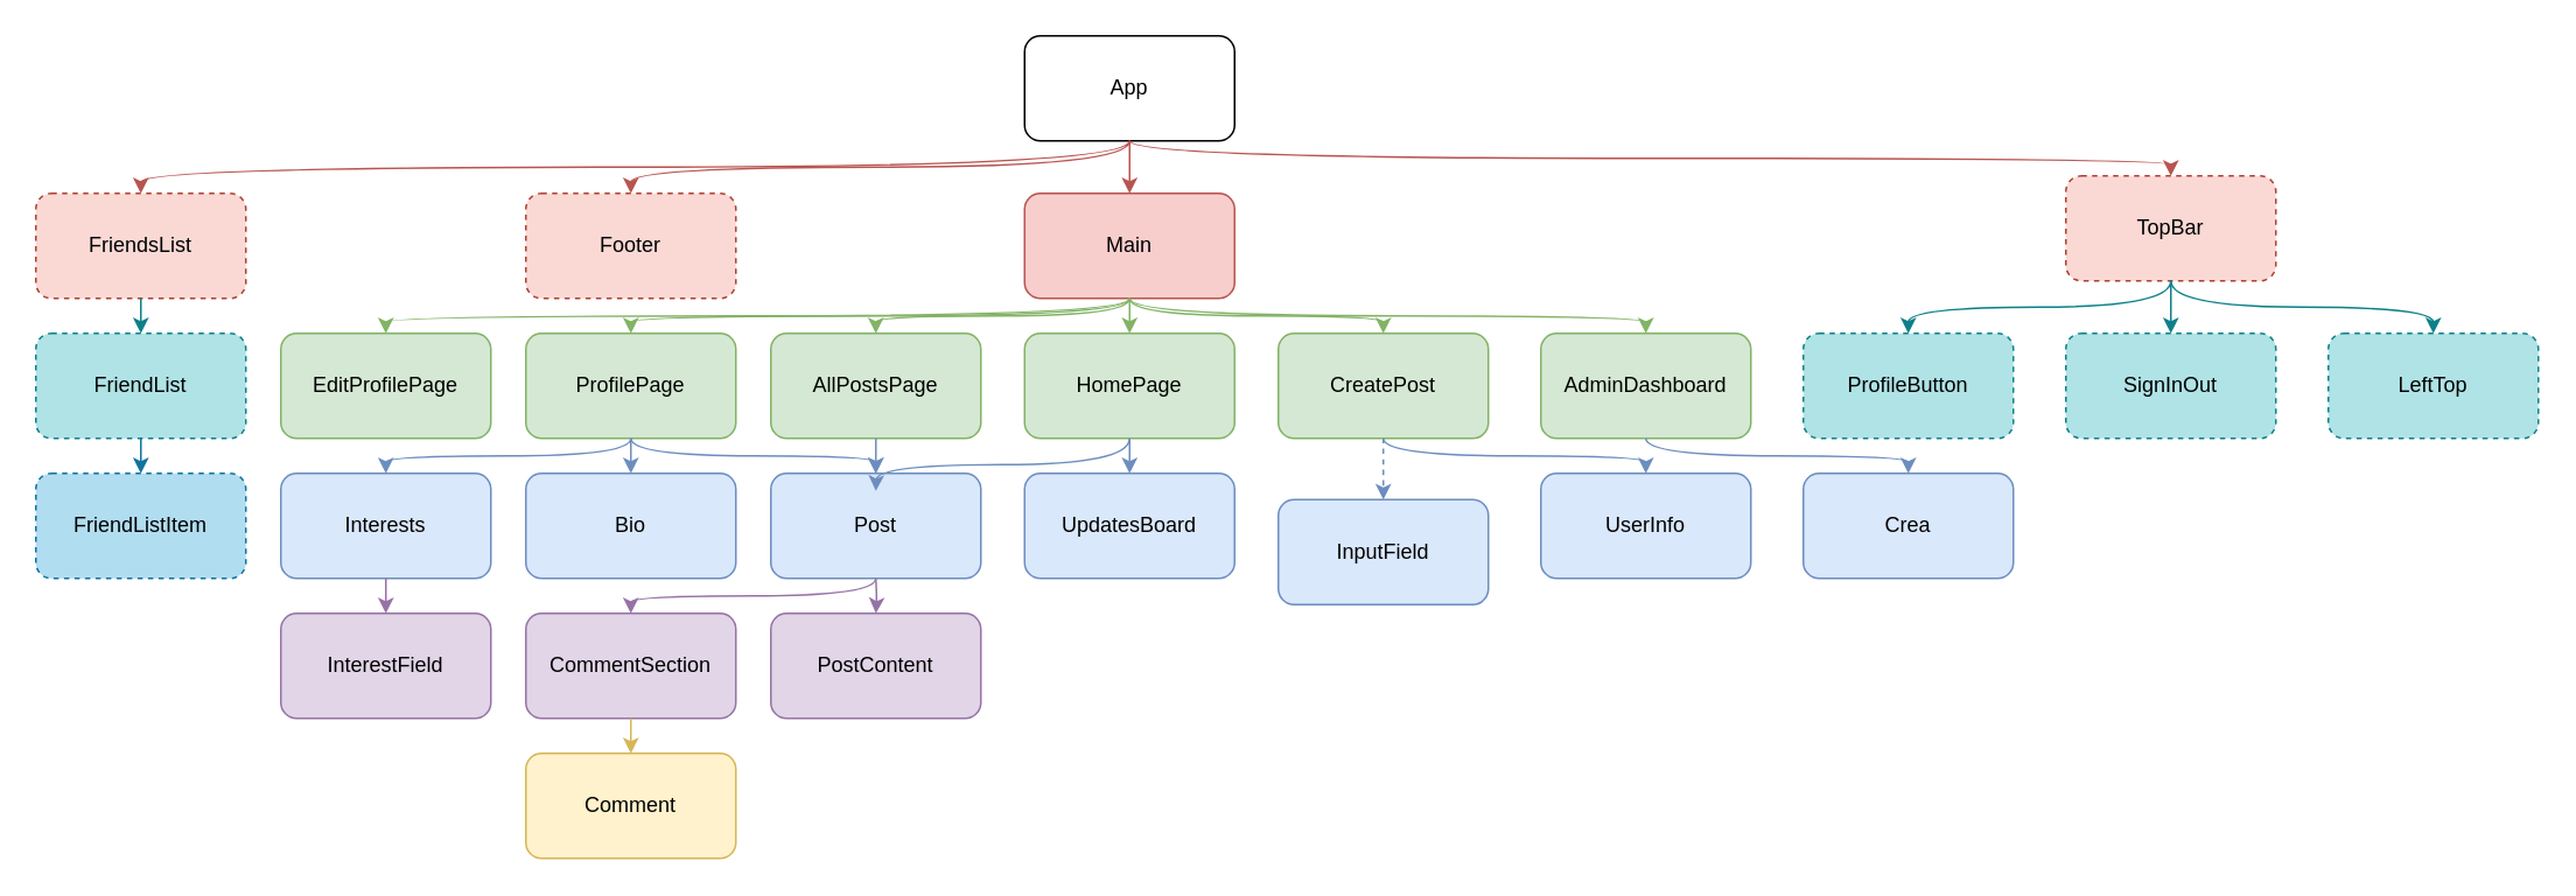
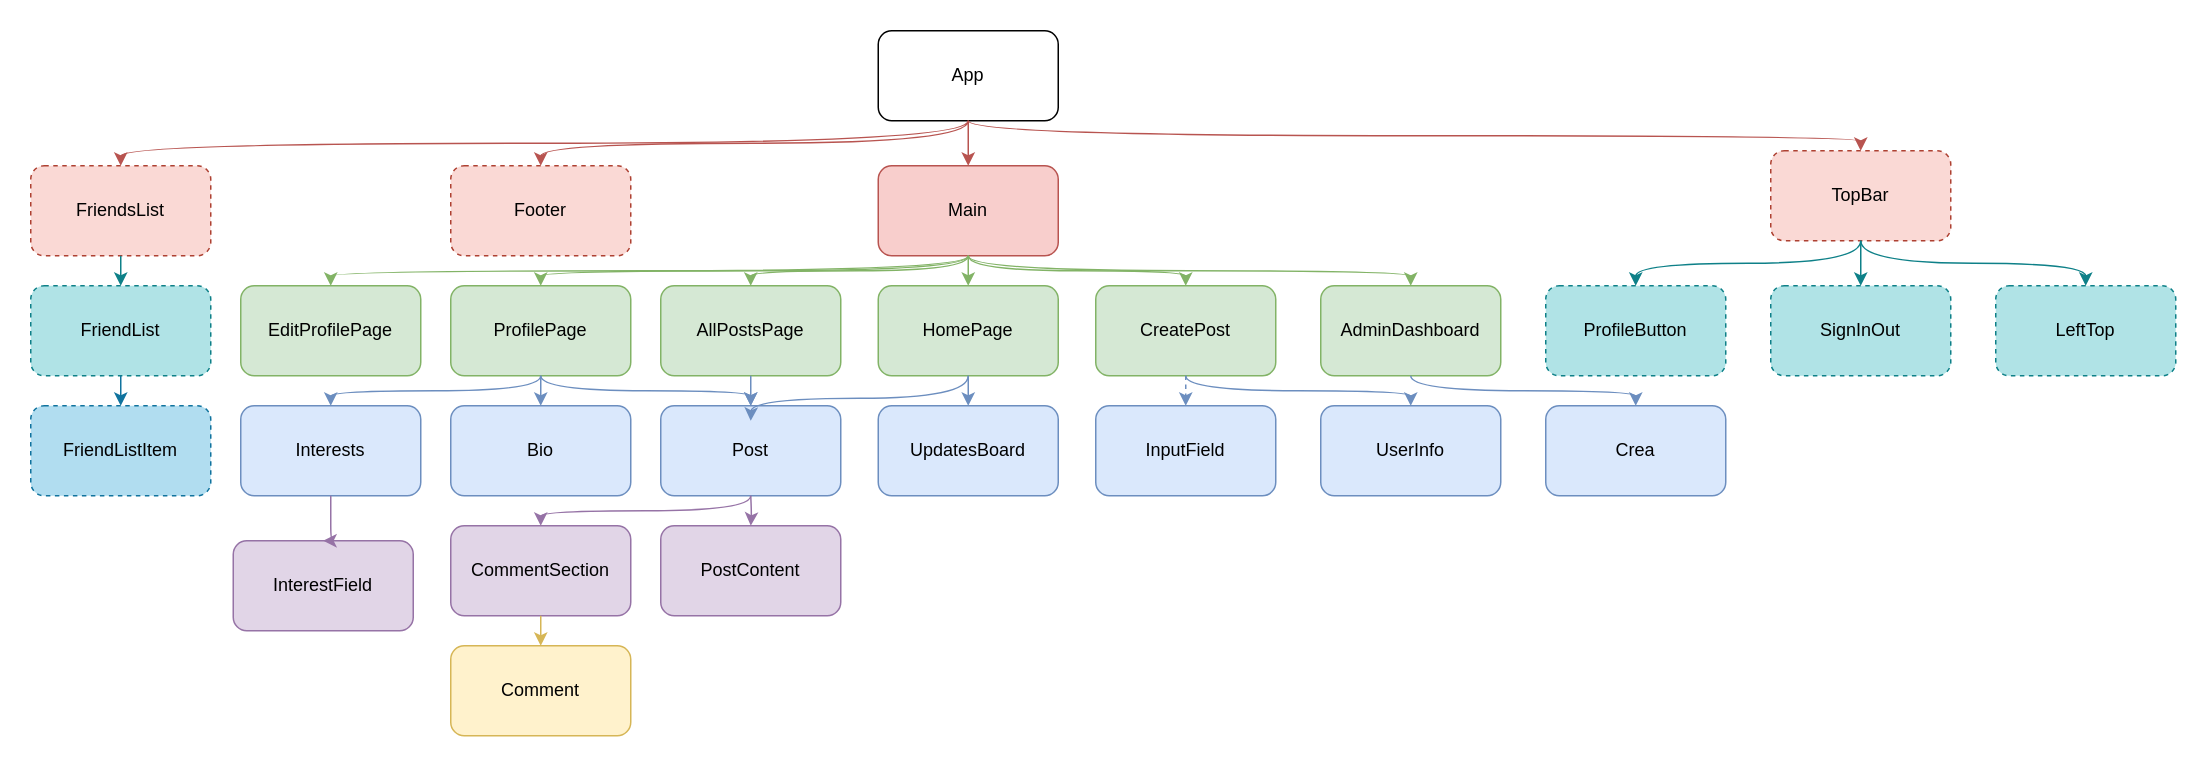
  <mxCell id="0" />
  <mxCell id="1" parent="0" />
  <mxCell id="2" value="App" style="rounded=1;whiteSpace=wrap;html=1;" parent="1" vertex="1"><mxGeometry x="585" y="20" width="120" height="60" as="geometry" /></mxCell>
  <mxCell id="3" value="TopBar" style="rounded=1;whiteSpace=wrap;html=1;fillColor=#fad9d5;strokeColor=#ae4132;dashed=1;" parent="1" vertex="1"><mxGeometry x="1180" y="100" width="120" height="60" as="geometry" /></mxCell>
  <mxCell id="4" value="" style="endArrow=classic;html=1;rounded=0;exitX=0.5;exitY=1;exitDx=0;exitDy=0;entryX=0.5;entryY=0;entryDx=0;entryDy=0;edgeStyle=orthogonalEdgeStyle;curved=1;fillColor=#f8cecc;strokeColor=#b85450;" parent="1" source="2" target="3" edge="1"><mxGeometry width="50" height="50" relative="1" as="geometry"><mxPoint x="620" y="400" as="sourcePoint" /><mxPoint x="670" y="350" as="targetPoint" /></mxGeometry></mxCell>
  <mxCell id="5" value="&lt;div&gt;Main&lt;/div&gt;" style="rounded=1;whiteSpace=wrap;html=1;fillColor=#f8cecc;strokeColor=#b85450;" parent="1" vertex="1"><mxGeometry x="585" y="110" width="120" height="60" as="geometry" /></mxCell>
  <mxCell id="6" value="" style="endArrow=classic;html=1;rounded=0;exitX=0.5;exitY=1;exitDx=0;exitDy=0;entryX=0.5;entryY=0;entryDx=0;entryDy=0;edgeStyle=orthogonalEdgeStyle;curved=1;fillColor=#f8cecc;strokeColor=#b85450;" parent="1" source="2" target="5" edge="1"><mxGeometry width="50" height="50" relative="1" as="geometry"><mxPoint x="655" y="90" as="sourcePoint" /><mxPoint x="850" y="120" as="targetPoint" /></mxGeometry></mxCell>
  <mxCell id="7" value="Footer" style="rounded=1;whiteSpace=wrap;html=1;fillColor=#fad9d5;strokeColor=#ae4132;dashed=1;" parent="1" vertex="1"><mxGeometry x="300" y="110" width="120" height="60" as="geometry" /></mxCell>
  <mxCell id="8" value="" style="endArrow=classic;html=1;rounded=0;exitX=0.5;exitY=1;exitDx=0;exitDy=0;entryX=0.5;entryY=0;entryDx=0;entryDy=0;edgeStyle=orthogonalEdgeStyle;curved=1;fillColor=#f8cecc;strokeColor=#b85450;" parent="1" source="2" target="7" edge="1"><mxGeometry width="50" height="50" relative="1" as="geometry"><mxPoint x="655" y="90" as="sourcePoint" /><mxPoint x="850" y="120" as="targetPoint" /></mxGeometry></mxCell>
  <mxCell id="9" value="HomePage" style="rounded=1;whiteSpace=wrap;html=1;fillColor=#d5e8d4;strokeColor=#82b366;" parent="1" vertex="1"><mxGeometry x="585" y="190" width="120" height="60" as="geometry" /></mxCell>
  <mxCell id="10" value="" style="endArrow=classic;html=1;rounded=0;exitX=0.5;exitY=1;exitDx=0;exitDy=0;entryX=0.5;entryY=0;entryDx=0;entryDy=0;edgeStyle=orthogonalEdgeStyle;curved=1;fillColor=#d5e8d4;strokeColor=#82b366;" parent="1" source="5" target="9" edge="1"><mxGeometry width="50" height="50" relative="1" as="geometry"><mxPoint x="655" y="90" as="sourcePoint" /><mxPoint x="850" y="120" as="targetPoint" /></mxGeometry></mxCell>
  <mxCell id="11" value="CreatePost" style="rounded=1;whiteSpace=wrap;html=1;fillColor=#d5e8d4;strokeColor=#82b366;" parent="1" vertex="1"><mxGeometry x="730" y="190" width="120" height="60" as="geometry" /></mxCell>
  <mxCell id="12" value="" style="endArrow=classic;html=1;rounded=0;exitX=0.5;exitY=1;exitDx=0;exitDy=0;entryX=0.5;entryY=0;entryDx=0;entryDy=0;edgeStyle=orthogonalEdgeStyle;curved=1;fillColor=#d5e8d4;strokeColor=#82b366;" parent="1" source="5" target="11" edge="1"><mxGeometry width="50" height="50" relative="1" as="geometry"><mxPoint x="655" y="180" as="sourcePoint" /><mxPoint x="655" y="210" as="targetPoint" /></mxGeometry></mxCell>
  <mxCell id="13" value="AllPostsPage" style="rounded=1;whiteSpace=wrap;html=1;fillColor=#d5e8d4;strokeColor=#82b366;" parent="1" vertex="1"><mxGeometry x="440" y="190" width="120" height="60" as="geometry" /></mxCell>
  <mxCell id="14" value="" style="endArrow=classic;html=1;rounded=0;exitX=0.5;exitY=1;exitDx=0;exitDy=0;edgeStyle=orthogonalEdgeStyle;curved=1;fillColor=#d5e8d4;strokeColor=#82b366;" parent="1" source="5" target="13" edge="1"><mxGeometry width="50" height="50" relative="1" as="geometry"><mxPoint x="655" y="180" as="sourcePoint" /><mxPoint x="800" y="210" as="targetPoint" /></mxGeometry></mxCell>
  <mxCell id="15" value="Post" style="rounded=1;whiteSpace=wrap;html=1;fillColor=#dae8fc;strokeColor=#6c8ebf;" parent="1" vertex="1"><mxGeometry x="440" y="270" width="120" height="60" as="geometry" /></mxCell>
  <mxCell id="16" value="" style="endArrow=classic;html=1;rounded=0;exitX=0.5;exitY=1;exitDx=0;exitDy=0;edgeStyle=orthogonalEdgeStyle;curved=1;fillColor=#dae8fc;strokeColor=#6c8ebf;entryX=0.5;entryY=0;entryDx=0;entryDy=0;" parent="1" source="13" target="15" edge="1"><mxGeometry width="50" height="50" relative="1" as="geometry"><mxPoint x="655" y="170" as="sourcePoint" /><mxPoint x="510" y="200" as="targetPoint" /></mxGeometry></mxCell>
- <mxCell id="17" value="InputField" style="rounded=1;whiteSpace=wrap;html=1;fillColor=#dae8fc;strokeColor=#6c8ebf;" parent="1" vertex="1"><mxGeometry x="730" y="285" width="120" height="60" as="geometry" /></mxCell>
+ <mxCell id="17" value="InputField" style="rounded=1;whiteSpace=wrap;html=1;fillColor=#dae8fc;strokeColor=#6c8ebf;" parent="1" vertex="1"><mxGeometry x="730" y="270" width="120" height="60" as="geometry" /></mxCell>
  <mxCell id="18" value="" style="endArrow=classic;html=1;rounded=0;exitX=0.5;exitY=1;exitDx=0;exitDy=0;edgeStyle=orthogonalEdgeStyle;curved=1;fillColor=#dae8fc;strokeColor=#6c8ebf;entryX=0.5;entryY=0;entryDx=0;entryDy=0;dashed=1;" parent="1" source="11" target="17" edge="1"><mxGeometry width="50" height="50" relative="1" as="geometry"><mxPoint x="510" y="260" as="sourcePoint" /><mxPoint x="510" y="290" as="targetPoint" /></mxGeometry></mxCell>
  <mxCell id="19" value="UserInfo" style="rounded=1;whiteSpace=wrap;html=1;fillColor=#dae8fc;strokeColor=#6c8ebf;" parent="1" vertex="1"><mxGeometry x="880" y="270" width="120" height="60" as="geometry" /></mxCell>
  <mxCell id="20" value="" style="endArrow=classic;html=1;rounded=0;exitX=0.5;exitY=1;exitDx=0;exitDy=0;edgeStyle=orthogonalEdgeStyle;curved=1;fillColor=#dae8fc;strokeColor=#6c8ebf;" parent="1" source="9" edge="1"><mxGeometry width="50" height="50" relative="1" as="geometry"><mxPoint x="510" y="260" as="sourcePoint" /><mxPoint x="500" y="280" as="targetPoint" /></mxGeometry></mxCell>
  <mxCell id="21" value="" style="endArrow=classic;html=1;rounded=0;exitX=0.5;exitY=1;exitDx=0;exitDy=0;edgeStyle=orthogonalEdgeStyle;curved=1;fillColor=#dae8fc;strokeColor=#6c8ebf;entryX=0.5;entryY=0;entryDx=0;entryDy=0;" parent="1" source="11" target="19" edge="1"><mxGeometry width="50" height="50" relative="1" as="geometry"><mxPoint x="800" y="260" as="sourcePoint" /><mxPoint x="800" y="290" as="targetPoint" /></mxGeometry></mxCell>
  <mxCell id="22" value="ProfilePage" style="rounded=1;whiteSpace=wrap;html=1;fillColor=#d5e8d4;strokeColor=#82b366;" parent="1" vertex="1"><mxGeometry x="300" y="190" width="120" height="60" as="geometry" /></mxCell>
  <mxCell id="23" value="" style="endArrow=classic;html=1;rounded=0;exitX=0.5;exitY=1;exitDx=0;exitDy=0;edgeStyle=orthogonalEdgeStyle;curved=1;fillColor=#d5e8d4;strokeColor=#82b366;entryX=0.5;entryY=0;entryDx=0;entryDy=0;" parent="1" source="5" target="22" edge="1"><mxGeometry width="50" height="50" relative="1" as="geometry"><mxPoint x="655" y="180" as="sourcePoint" /><mxPoint x="510" y="210" as="targetPoint" /></mxGeometry></mxCell>
  <mxCell id="24" value="Bio" style="rounded=1;whiteSpace=wrap;html=1;fillColor=#dae8fc;strokeColor=#6c8ebf;" parent="1" vertex="1"><mxGeometry x="300" y="270" width="120" height="60" as="geometry" /></mxCell>
  <mxCell id="25" value="" style="endArrow=classic;html=1;rounded=0;exitX=0.5;exitY=1;exitDx=0;exitDy=0;edgeStyle=orthogonalEdgeStyle;curved=1;fillColor=#dae8fc;strokeColor=#6c8ebf;entryX=0.5;entryY=0;entryDx=0;entryDy=0;" parent="1" source="22" target="24" edge="1"><mxGeometry width="50" height="50" relative="1" as="geometry"><mxPoint x="510" y="260" as="sourcePoint" /><mxPoint x="510" y="290" as="targetPoint" /></mxGeometry></mxCell>
  <mxCell id="26" value="" style="endArrow=classic;html=1;rounded=0;exitX=0.5;exitY=1;exitDx=0;exitDy=0;edgeStyle=orthogonalEdgeStyle;curved=1;fillColor=#dae8fc;strokeColor=#6c8ebf;entryX=0.5;entryY=0;entryDx=0;entryDy=0;" parent="1" source="22" target="15" edge="1"><mxGeometry width="50" height="50" relative="1" as="geometry"><mxPoint x="655" y="260" as="sourcePoint" /><mxPoint x="510" y="290" as="targetPoint" /></mxGeometry></mxCell>
  <mxCell id="27" value="Interests" style="rounded=1;whiteSpace=wrap;html=1;fillColor=#dae8fc;strokeColor=#6c8ebf;" parent="1" vertex="1"><mxGeometry x="160" y="270" width="120" height="60" as="geometry" /></mxCell>
  <mxCell id="28" value="" style="endArrow=classic;html=1;rounded=0;edgeStyle=orthogonalEdgeStyle;curved=1;fillColor=#dae8fc;strokeColor=#6c8ebf;" parent="1" target="27" edge="1"><mxGeometry width="50" height="50" relative="1" as="geometry"><mxPoint x="360" y="250" as="sourcePoint" /><mxPoint x="510" y="290" as="targetPoint" /><Array as="points"><mxPoint x="360" y="260" /><mxPoint y="260" x="220" /></Array></mxGeometry></mxCell>
- <mxCell id="29" value="InterestField" style="rounded=1;whiteSpace=wrap;html=1;fillColor=#e1d5e7;strokeColor=#9673a6;" parent="1" vertex="1"><mxGeometry x="160" y="350" width="120" height="60" as="geometry" /></mxCell>
+ <mxCell id="29" value="InterestField" style="rounded=1;whiteSpace=wrap;html=1;fillColor=#e1d5e7;strokeColor=#9673a6;" parent="1" vertex="1"><mxGeometry x="155" y="360" width="120" height="60" as="geometry" /></mxCell>
  <mxCell id="30" value="" style="endArrow=classic;html=1;rounded=0;edgeStyle=orthogonalEdgeStyle;curved=1;fillColor=#e1d5e7;strokeColor=#9673a6;exitX=0.5;exitY=1;exitDx=0;exitDy=0;entryX=0.5;entryY=0;entryDx=0;entryDy=0;" parent="1" source="27" target="29" edge="1"><mxGeometry width="50" height="50" relative="1" as="geometry"><mxPoint x="370" y="250" as="sourcePoint" /><mxPoint x="230" y="280" as="targetPoint" /><Array as="points"><mxPoint y="340" x="220" /><mxPoint y="340" x="220" /></Array></mxGeometry></mxCell>
  <mxCell id="31" value="EditProfilePage" style="rounded=1;whiteSpace=wrap;html=1;fillColor=#d5e8d4;strokeColor=#82b366;" parent="1" vertex="1"><mxGeometry x="160" y="190" width="120" height="60" as="geometry" /></mxCell>
  <mxCell id="32" value="" style="endArrow=classic;html=1;rounded=0;exitX=0.5;exitY=1;exitDx=0;exitDy=0;entryX=0.5;entryY=0;entryDx=0;entryDy=0;edgeStyle=orthogonalEdgeStyle;curved=1;fillColor=#d5e8d4;strokeColor=#82b366;" parent="1" source="5" target="31" edge="1"><mxGeometry width="50" height="50" relative="1" as="geometry"><mxPoint x="655" y="180" as="sourcePoint" /><mxPoint x="800" y="210" as="targetPoint" /></mxGeometry></mxCell>
  <mxCell id="33" value="&lt;div&gt;FriendsList&lt;/div&gt;" style="rounded=1;whiteSpace=wrap;html=1;fillColor=#fad9d5;dashed=1;strokeColor=#ae4132;" parent="1" vertex="1"><mxGeometry x="20" y="110" width="120" height="60" as="geometry" /></mxCell>
  <mxCell id="34" value="" style="endArrow=classic;html=1;rounded=0;exitX=0.5;exitY=1;exitDx=0;exitDy=0;edgeStyle=orthogonalEdgeStyle;curved=1;fillColor=#f8cecc;strokeColor=#b85450;" parent="1" source="2" target="33" edge="1"><mxGeometry width="50" height="50" relative="1" as="geometry"><mxPoint x="655" y="90" as="sourcePoint" /><mxPoint x="460" y="120" as="targetPoint" /></mxGeometry></mxCell>
  <mxCell id="35" value="&lt;div&gt;UpdatesBoard&lt;/div&gt;" style="rounded=1;whiteSpace=wrap;html=1;fillColor=#dae8fc;strokeColor=#6c8ebf;" parent="1" vertex="1"><mxGeometry x="585" y="270" width="120" height="60" as="geometry" /></mxCell>
  <mxCell id="36" value="" style="endArrow=classic;html=1;rounded=0;exitX=0.5;exitY=1;exitDx=0;exitDy=0;edgeStyle=orthogonalEdgeStyle;curved=1;fillColor=#dae8fc;strokeColor=#6c8ebf;entryX=0.5;entryY=0;entryDx=0;entryDy=0;" parent="1" source="9" target="35" edge="1"><mxGeometry width="50" height="50" relative="1" as="geometry"><mxPoint x="655" y="260" as="sourcePoint" /><mxPoint x="510" y="290" as="targetPoint" /></mxGeometry></mxCell>
  <mxCell id="37" value="AdminDashboard" style="rounded=1;whiteSpace=wrap;html=1;fillColor=#d5e8d4;strokeColor=#82b366;" parent="1" vertex="1"><mxGeometry x="880" y="190" width="120" height="60" as="geometry" /></mxCell>
  <mxCell id="38" value="" style="endArrow=classic;html=1;rounded=0;exitX=0.5;exitY=1;exitDx=0;exitDy=0;entryX=0.5;entryY=0;entryDx=0;entryDy=0;edgeStyle=orthogonalEdgeStyle;curved=1;fillColor=#d5e8d4;strokeColor=#82b366;" parent="1" source="5" target="37" edge="1"><mxGeometry width="50" height="50" relative="1" as="geometry"><mxPoint x="655" y="180" as="sourcePoint" /><mxPoint x="800" y="210" as="targetPoint" /></mxGeometry></mxCell>
  <mxCell id="39" value="Crea" style="rounded=1;whiteSpace=wrap;html=1;fillColor=#dae8fc;strokeColor=#6c8ebf;" parent="1" vertex="1"><mxGeometry x="1030" y="270" width="120" height="60" as="geometry" /></mxCell>
  <mxCell id="40" value="" style="endArrow=classic;html=1;rounded=0;exitX=0.5;exitY=1;exitDx=0;exitDy=0;edgeStyle=orthogonalEdgeStyle;curved=1;fillColor=#dae8fc;strokeColor=#6c8ebf;entryX=0.5;entryY=0;entryDx=0;entryDy=0;" parent="1" source="37" target="39" edge="1"><mxGeometry width="50" height="50" relative="1" as="geometry"><mxPoint x="800" y="260" as="sourcePoint" /><mxPoint x="950" y="290" as="targetPoint" /></mxGeometry></mxCell>
  <mxCell id="41" value="ProfileButton" style="rounded=1;whiteSpace=wrap;html=1;fillColor=#b0e3e6;strokeColor=#0e8088;dashed=1;" parent="1" vertex="1"><mxGeometry x="1030" y="190" width="120" height="60" as="geometry" /></mxCell>
  <mxCell id="42" value="" style="endArrow=classic;html=1;rounded=0;exitX=0.5;exitY=1;exitDx=0;exitDy=0;entryX=0.5;entryY=0;entryDx=0;entryDy=0;edgeStyle=orthogonalEdgeStyle;curved=1;fillColor=#b0e3e6;strokeColor=#0e8088;" parent="1" source="3" target="41" edge="1"><mxGeometry width="50" height="50" relative="1" as="geometry"><mxPoint x="655" y="180" as="sourcePoint" /><mxPoint x="950" y="210" as="targetPoint" /></mxGeometry></mxCell>
  <mxCell id="43" value="SignInOut" style="rounded=1;whiteSpace=wrap;html=1;fillColor=#b0e3e6;strokeColor=#0e8088;dashed=1;" parent="1" vertex="1"><mxGeometry x="1180" y="190" width="120" height="60" as="geometry" /></mxCell>
  <mxCell id="44" value="" style="endArrow=classic;html=1;rounded=0;exitX=0.5;exitY=1;exitDx=0;exitDy=0;entryX=0.5;entryY=0;entryDx=0;entryDy=0;edgeStyle=orthogonalEdgeStyle;curved=1;fillColor=#b0e3e6;strokeColor=#0e8088;" parent="1" source="3" target="43" edge="1"><mxGeometry width="50" height="50" relative="1" as="geometry"><mxPoint x="850" y="180" as="sourcePoint" /><mxPoint x="1100" y="210" as="targetPoint" /></mxGeometry></mxCell>
  <mxCell id="45" value="PostContent" style="rounded=1;whiteSpace=wrap;html=1;fillColor=#e1d5e7;strokeColor=#9673a6;" parent="1" vertex="1"><mxGeometry x="440" y="350" width="120" height="60" as="geometry" /></mxCell>
  <mxCell id="46" value="" style="endArrow=classic;html=1;rounded=0;edgeStyle=orthogonalEdgeStyle;curved=1;fillColor=#e1d5e7;strokeColor=#9673a6;entryX=0.5;entryY=0;entryDx=0;entryDy=0;" parent="1" target="45" edge="1"><mxGeometry width="50" height="50" relative="1" as="geometry"><mxPoint x="500" y="330" as="sourcePoint" /><mxPoint x="510" y="280" as="targetPoint" /></mxGeometry></mxCell>
  <mxCell id="47" value="CommentSection" style="rounded=1;whiteSpace=wrap;html=1;fillColor=#e1d5e7;strokeColor=#9673a6;" parent="1" vertex="1"><mxGeometry x="300" y="350" width="120" height="60" as="geometry" /></mxCell>
  <mxCell id="48" value="" style="endArrow=classic;html=1;rounded=0;edgeStyle=orthogonalEdgeStyle;curved=1;fillColor=#e1d5e7;strokeColor=#9673a6;entryX=0.5;entryY=0;entryDx=0;entryDy=0;exitX=0.5;exitY=1;exitDx=0;exitDy=0;" parent="1" source="15" target="47" edge="1"><mxGeometry width="50" height="50" relative="1" as="geometry"><mxPoint x="510" y="340" as="sourcePoint" /><mxPoint x="510" y="370" as="targetPoint" /></mxGeometry></mxCell>
  <mxCell id="49" value="Comment" style="rounded=1;whiteSpace=wrap;html=1;fillColor=#fff2cc;strokeColor=#d6b656;" parent="1" vertex="1"><mxGeometry x="300" y="430" width="120" height="60" as="geometry" /></mxCell>
  <mxCell id="50" value="" style="endArrow=classic;html=1;rounded=0;edgeStyle=orthogonalEdgeStyle;curved=1;fillColor=#fff2cc;strokeColor=#d6b656;entryX=0.5;entryY=0;entryDx=0;entryDy=0;exitX=0.5;exitY=1;exitDx=0;exitDy=0;" parent="1" source="47" target="49" edge="1"><mxGeometry width="50" height="50" relative="1" as="geometry"><mxPoint x="510" y="340" as="sourcePoint" /><mxPoint x="370" y="360" as="targetPoint" /></mxGeometry></mxCell>
  <mxCell id="51" value="LeftTop" style="rounded=1;whiteSpace=wrap;html=1;fillColor=#b0e3e6;strokeColor=#0e8088;dashed=1;" parent="1" vertex="1"><mxGeometry x="1330" y="190" width="120" height="60" as="geometry" /></mxCell>
  <mxCell id="52" value="" style="endArrow=classic;html=1;rounded=0;exitX=0.5;exitY=1;exitDx=0;exitDy=0;entryX=0.5;entryY=0;entryDx=0;entryDy=0;edgeStyle=orthogonalEdgeStyle;curved=1;fillColor=#b0e3e6;strokeColor=#0e8088;" parent="1" source="3" target="51" edge="1"><mxGeometry width="50" height="50" relative="1" as="geometry"><mxPoint x="850" y="180" as="sourcePoint" /><mxPoint x="1250" y="210" as="targetPoint" /></mxGeometry></mxCell>
  <mxCell id="53" value="FriendList" style="rounded=1;whiteSpace=wrap;html=1;fillColor=#b0e3e6;strokeColor=#0e8088;dashed=1;" vertex="1" parent="1"><mxGeometry x="20" y="190" width="120" height="60" as="geometry" /></mxCell>
  <mxCell id="54" value="" style="endArrow=classic;html=1;rounded=0;exitX=0.5;exitY=1;exitDx=0;exitDy=0;entryX=0.5;entryY=0;entryDx=0;entryDy=0;edgeStyle=orthogonalEdgeStyle;curved=1;fillColor=#b0e3e6;strokeColor=#0e8088;" edge="1" parent="1" source="33" target="53"><mxGeometry width="50" height="50" relative="1" as="geometry"><mxPoint x="655" y="180" as="sourcePoint" /><mxPoint x="230" y="200" as="targetPoint" /></mxGeometry></mxCell>
  <mxCell id="55" value="FriendListItem" style="rounded=1;whiteSpace=wrap;html=1;fillColor=#b1ddf0;strokeColor=#10739e;dashed=1;" vertex="1" parent="1"><mxGeometry x="20" y="270" width="120" height="60" as="geometry" /></mxCell>
  <mxCell id="56" value="" style="endArrow=classic;html=1;rounded=0;exitX=0.5;exitY=1;exitDx=0;exitDy=0;entryX=0.5;entryY=0;entryDx=0;entryDy=0;edgeStyle=orthogonalEdgeStyle;curved=1;fillColor=#b1ddf0;strokeColor=#10739e;" edge="1" parent="1" source="53" target="55"><mxGeometry width="50" height="50" relative="1" as="geometry"><mxPoint x="230" y="180" as="sourcePoint" /><mxPoint x="90" y="200" as="targetPoint" /></mxGeometry></mxCell>
